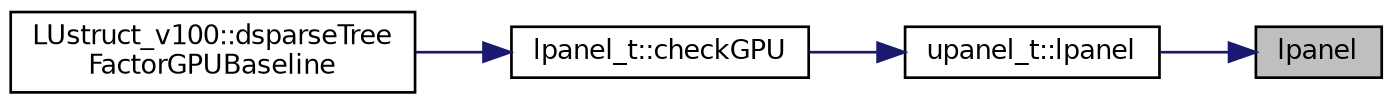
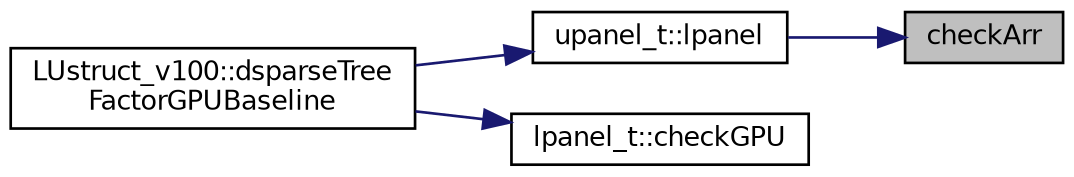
  digraph {
    rankdir=RL
    node [color=black fillcolor=white fontname=Helvetica fontsize=10 shape=record style=filled]
    edge [color=midnightblue dir=back fontname=Helvetica fontsize=10 labelfontname=Helvetica labelfontsize=10 style=solid]
-   n1 [fillcolor=grey75 fontcolor=black height=0.2 label=lpanel width=0.4]
+   n1 [fillcolor=grey75 fontcolor=black height=0.2 label=checkArr width=0.4]
    n2 [height=0.2 label="upanel_t::lpanel" width=0.4]
    n3 [height=0.2 label="lpanel_t::checkGPU" width=0.4]
    n4 [height=0.2 label="LUstruct_v100::dsparseTree\lFactorGPUBaseline" width=0.4]
    n1 -> n2
-   n2 -> n3
+   n2 -> n4
    n3 -> n4
  }
